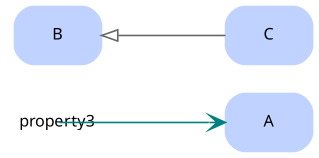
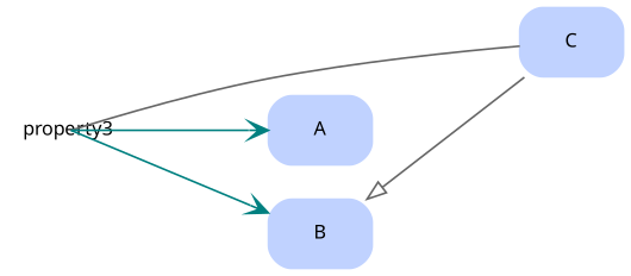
  digraph {
    concentrate=true
    rankdir=LR
    ranksep="1.0 equally"
    node [color="#c0d2ff" fontname="sans-serif" fontsize=10.0 shape=box style="rounded,filled"]
    edge [arrowhead=vee arrowtail=none color=gray40 fontname="sans-serif" fontsize=10.0 weight=5]
    n1 [label=A]
    n2 [label=B]
    n3 [label=C]
    n4 [color="#6830d0" label=property3 shape=none style=""]
    subgraph sub_1 {
      bgcolor="#f0f0f8"
      fontname="sans-serif"
      fontsize=8.0
      label=test2
      n1
      n2
      n3
      n4
    }
    n2 -> n3 [arrowhead=onormal arrowtail=onormal dir=back weight=""]
+   n3 -> n4 [arrowhead=none headclip=false arrowtail=""]
    n4 -> n1 [color=teal tailclip=false]
+   n4 -> n2 [color=teal tailclip=false]
  }
